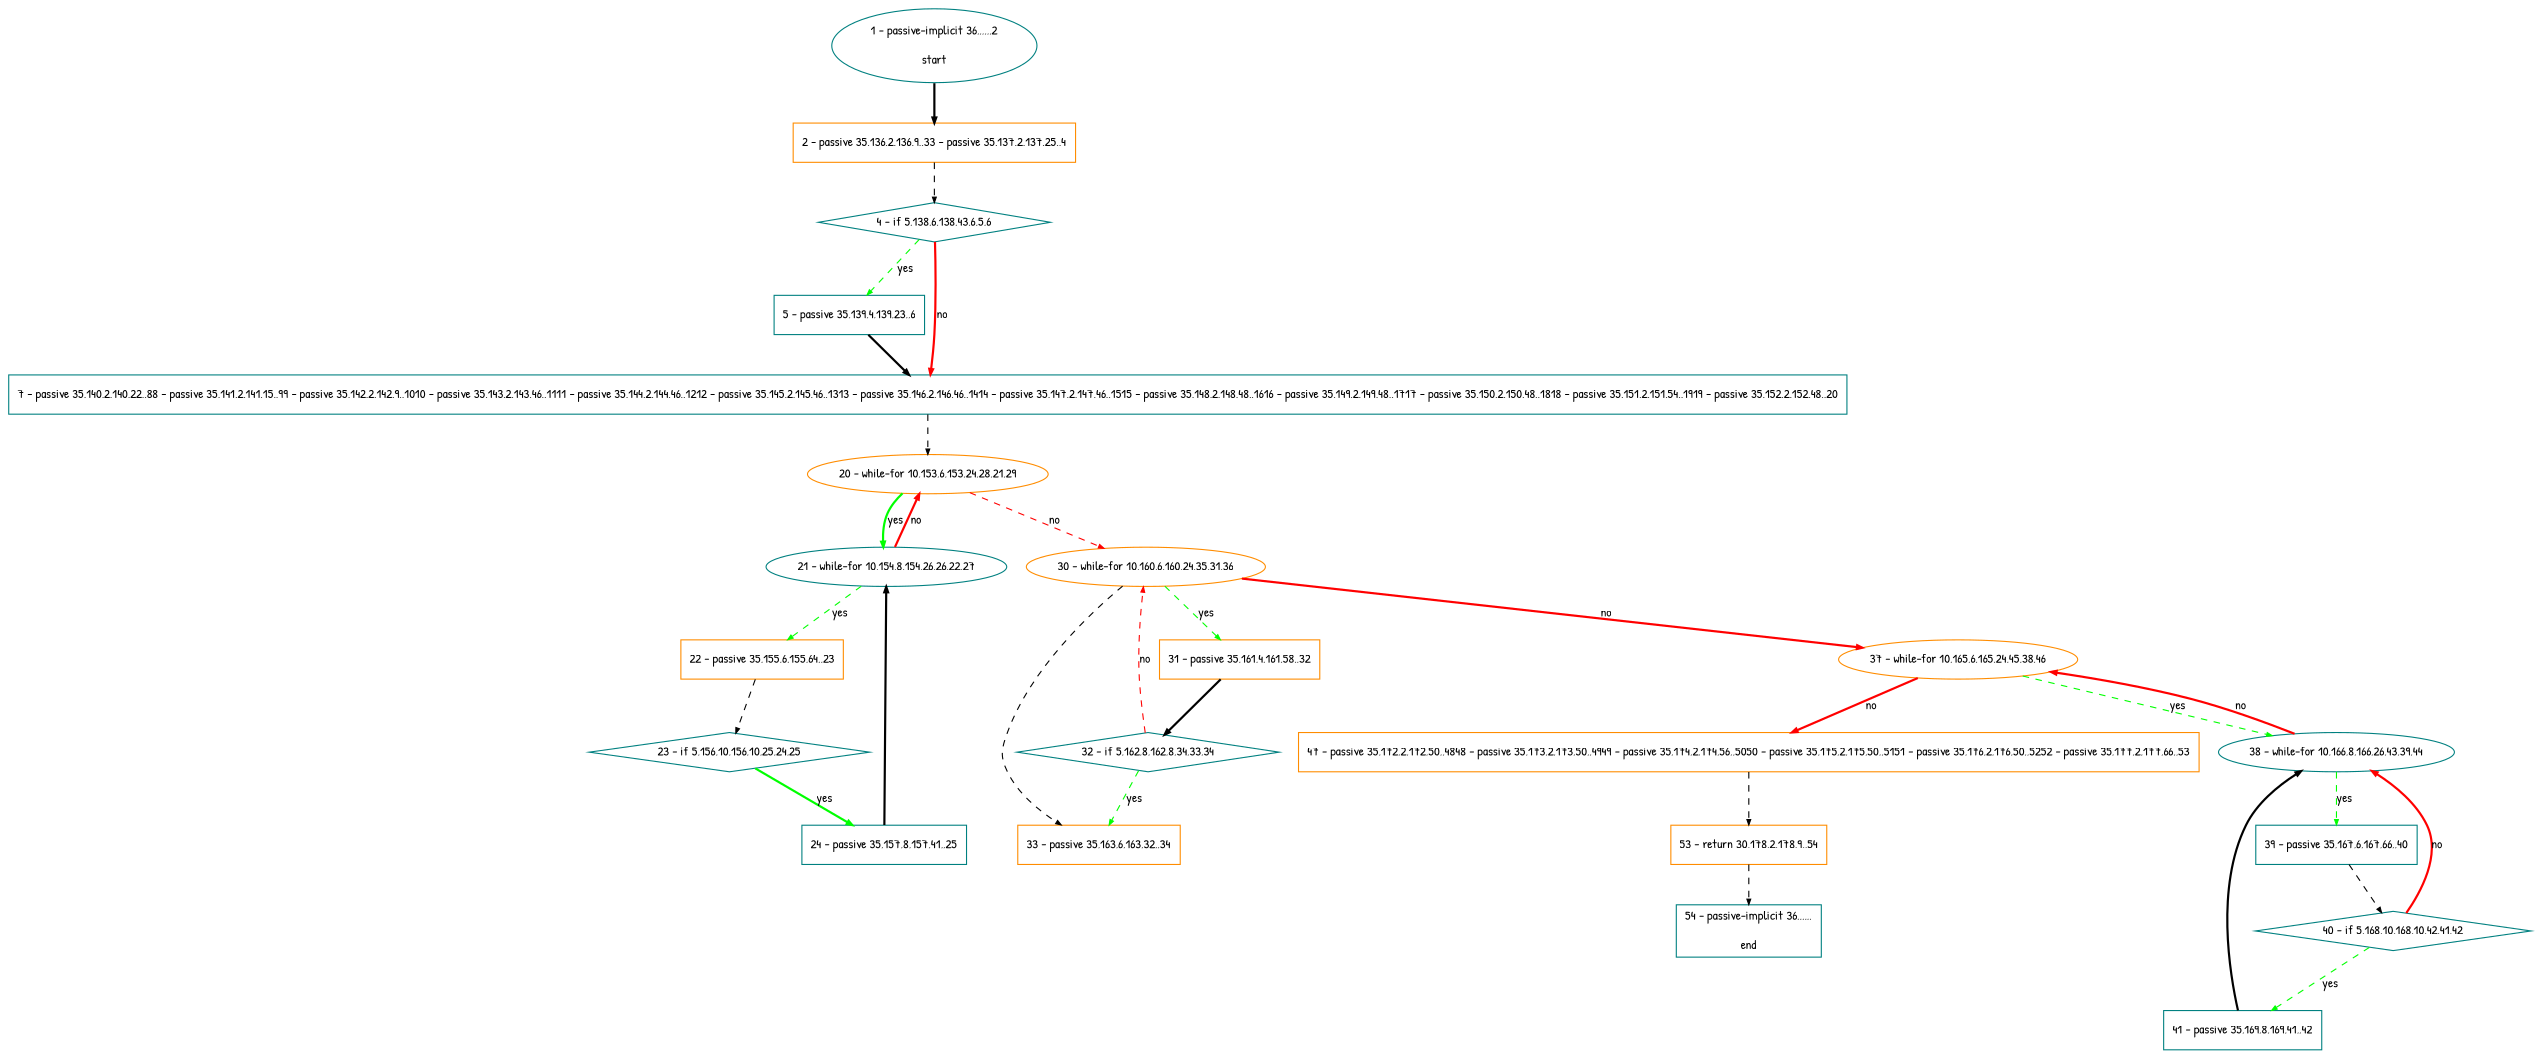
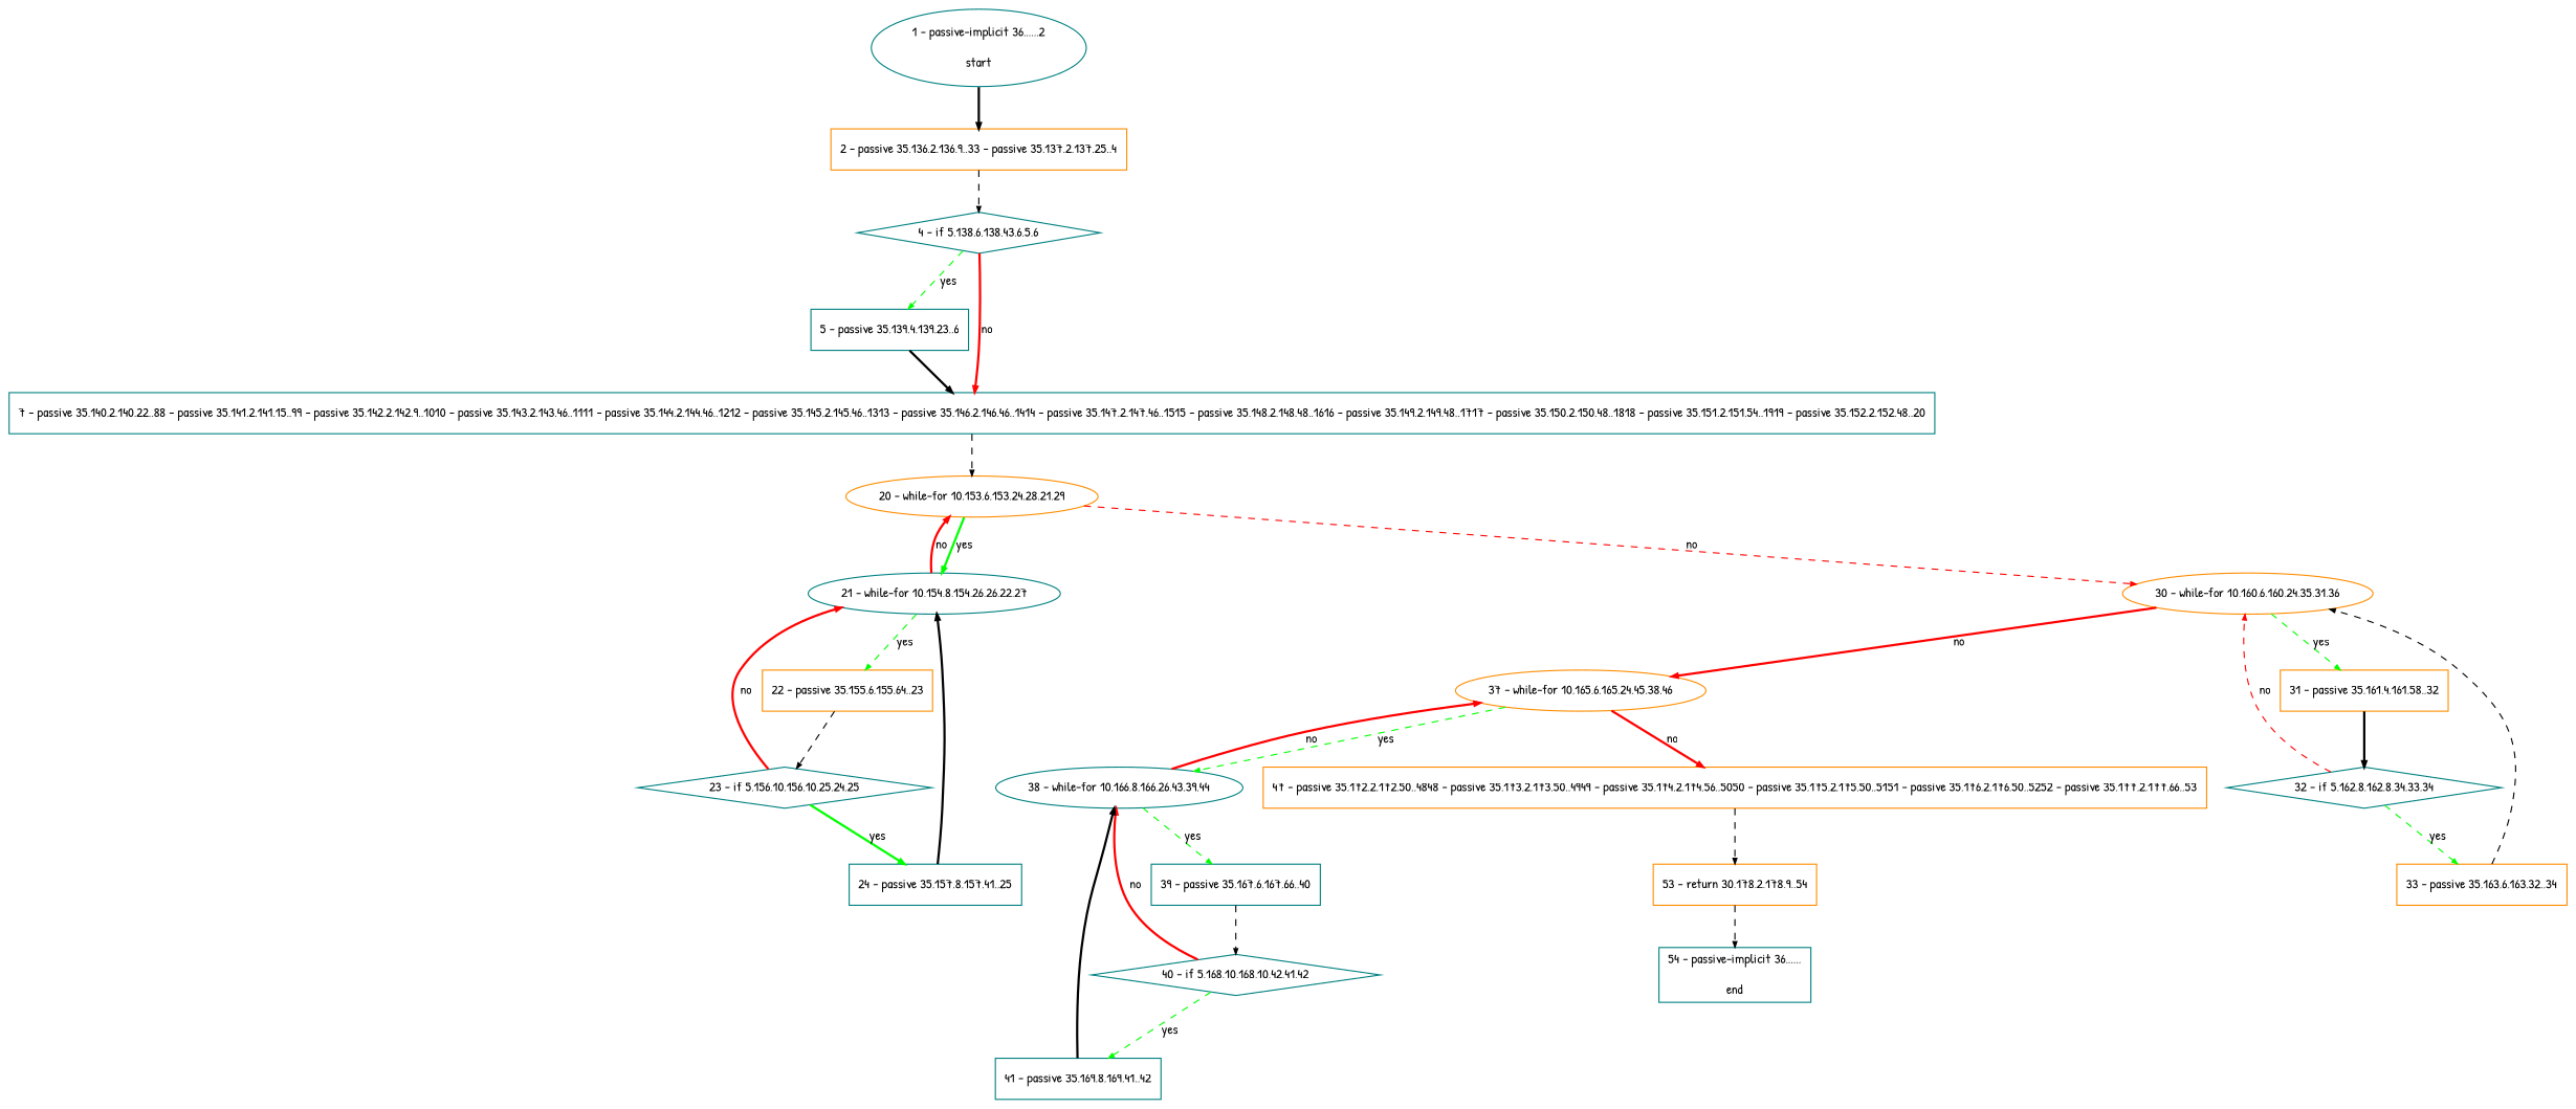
  digraph {
    bgcolor=white
    compound=true
    fillcolor="#FFFFCC"
    fontname="Patrick Hand"
    fontsize=12
    pack=true
    packmode=clust
    style="rounded,filled"
    node [color=teal compound=true fillcolor="#ffffff" fixedsize=false fontname="Patrick Hand" fontsize=12 node_initialized=no shape=box style=filled]
    edge [arrowhead=normal arrowsize=0.5 arrowtail=none color="#000000" compound=true dir=forward fontcolor=black fontname="Patrick Hand" fontsize=12 style=dashed]
    n1 [color=darkorange label="2 - passive 35,136,2,136,9,,33 - passive 35,137,2,137,25,,4"]
    n2 [label="4 - if 5,138,6,138,43,6,5,6" shape=diamond]
    n3 [label="5 - passive 35,139,4,139,23,,6"]
    n4 [label="7 - passive 35,140,2,140,22,,88 - passive 35,141,2,141,15,,99 - passive 35,142,2,142,9,,1010 - passive 35,143,2,143,46,,1111 - passive 35,144,2,144,46,,1212 - passive 35,145,2,145,46,,1313 - passive 35,146,2,146,46,,1414 - passive 35,147,2,147,46,,1515 - passive 35,148,2,148,48,,1616 - passive 35,149,2,149,48,,1717 - passive 35,150,2,150,48,,1818 - passive 35,151,2,151,54,,1919 - passive 35,152,2,152,48,,20"]
    n5 [label="1 - passive-implicit 36,,,,,,2\n\nstart" shape=ellipse]
    n6 [color=darkorange label="20 - while-for 10,153,6,153,24,28,21,29" shape=oval]
    n7 [label="21 - while-for 10,154,8,154,26,26,22,27" shape=oval]
    n8 [color=darkorange label="30 - while-for 10,160,6,160,24,35,31,36" shape=oval]
    n9 [color=darkorange label="22 - passive 35,155,6,155,64,,23"]
    n10 [color=darkorange label="31 - passive 35,161,4,161,58,,32"]
    n11 [color=darkorange label="37 - while-for 10,165,6,165,24,45,38,46" shape=oval]
    n12 [label="23 - if 5,156,10,156,10,25,24,25" shape=diamond]
    n13 [label="32 - if 5,162,8,162,8,34,33,34" shape=diamond]
    n14 [label="38 - while-for 10,166,8,166,26,43,39,44" shape=oval]
    n15 [color=darkorange label="47 - passive 35,172,2,172,50,,4848 - passive 35,173,2,173,50,,4949 - passive 35,174,2,174,56,,5050 - passive 35,175,2,175,50,,5151 - passive 35,176,2,176,50,,5252 - passive 35,177,2,177,66,,53"]
    n16 [label="24 - passive 35,157,8,157,41,,25"]
    n17 [color=darkorange label="33 - passive 35,163,6,163,32,,34"]
    n18 [label="39 - passive 35,167,6,167,66,,40"]
    n19 [color=darkorange label="53 - return 30,178,2,178,9,,54"]
    n20 [label="40 - if 5,168,10,168,10,42,41,42" shape=diamond]
    n21 [label="54 - passive-implicit 36,,,,,,\n\nend"]
    n22 [label="41 - passive 35,169,8,169,41,,42"]
    n1 -> n2
    n2 -> n3 [color="#00ff00" label=yes]
    n2 -> n4 [color="#ff0000" label=no style=bold]
    n3 -> n4 [style=bold]
    n4 -> n6
    n5 -> n1 [style=bold]
    n6 -> n7 [color="#00ff00" label=yes style=bold]
    n6 -> n8 [color="#ff0000" label=no]
    n7 -> n6 [color="#ff0000" label=no style=bold]
    n7 -> n9 [color="#00ff00" label=yes]
    n8 -> n10 [color="#00ff00" label=yes]
    n8 -> n11 [color="#ff0000" label=no style=bold]
    n9 -> n12
    n10 -> n13 [style=bold]
    n11 -> n14 [color="#00ff00" label=yes]
    n11 -> n15 [color="#ff0000" label=no style=bold]
+   n12 -> n7 [color="#ff0000" label=no style=bold]
    n12 -> n16 [color="#00ff00" label=yes style=bold]
    n13 -> n8 [color="#ff0000" label=no]
    n13 -> n17 [color="#00ff00" label=yes]
    n14 -> n11 [color="#ff0000" label=no style=bold]
    n14 -> n18 [color="#00ff00" label=yes]
    n15 -> n19
    n16 -> n7 [style=bold]
-   n8 -> n17
+   n17 -> n8
    n18 -> n20
    n19 -> n21
    n20 -> n14 [color="#ff0000" label=no style=bold]
    n20 -> n22 [color="#00ff00" label=yes]
    n22 -> n14 [style=bold]
  }
